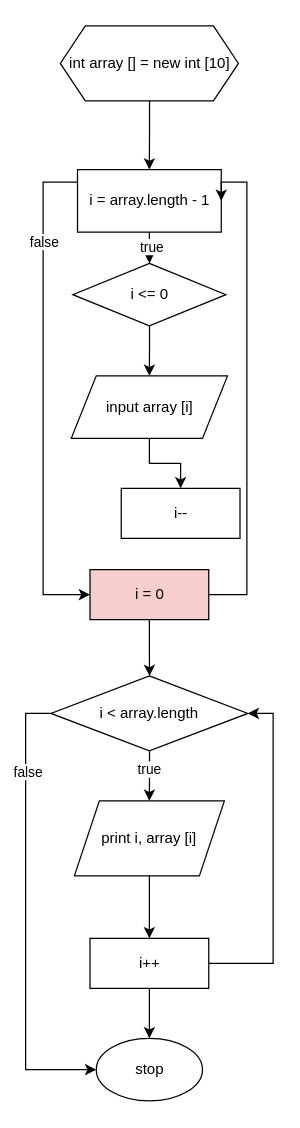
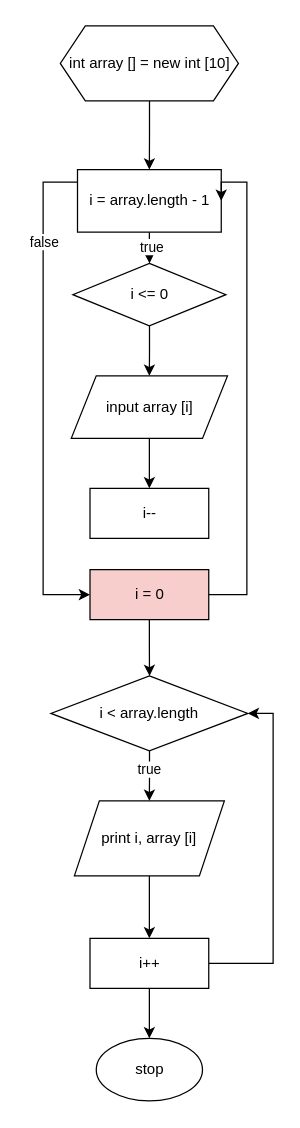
  <mxCell id="0" />
  <mxCell id="1" parent="0" />
  <mxCell id="2" value="" style="edgeStyle=orthogonalEdgeStyle;rounded=0;orthogonalLoop=1;jettySize=auto;html=1;" edge="1" parent="1" source="3" target="8"><mxGeometry relative="1" as="geometry" /></mxCell>
  <mxCell id="3" value="int array [] = new int [10]" style="shape=hexagon;perimeter=hexagonPerimeter2;whiteSpace=wrap;html=1;fixedSize=1;" vertex="1" parent="1"><mxGeometry x="47.75" y="20" width="142.5" height="60" as="geometry" /></mxCell>
  <mxCell id="4" value="" style="edgeStyle=orthogonalEdgeStyle;rounded=0;orthogonalLoop=1;jettySize=auto;html=1;" edge="1" parent="1" source="8" target="10"><mxGeometry relative="1" as="geometry" /></mxCell>
  <mxCell id="5" value="true" style="edgeLabel;html=1;align=center;verticalAlign=middle;resizable=0;points=[];" vertex="1" connectable="0" parent="4"><mxGeometry x="-0.087" y="1" relative="1" as="geometry"><mxPoint as="offset" /></mxGeometry></mxCell>
  <mxCell id="6" style="edgeStyle=orthogonalEdgeStyle;rounded=0;orthogonalLoop=1;jettySize=auto;html=1;entryX=0;entryY=0.5;entryDx=0;entryDy=0;" edge="1" parent="1" source="8" target="16"><mxGeometry relative="1" as="geometry"><Array as="points"><mxPoint x="34" y="145" /><mxPoint x="34" y="475" /></Array></mxGeometry></mxCell>
  <mxCell id="7" value="false" style="edgeLabel;html=1;align=center;verticalAlign=middle;resizable=0;points=[];" vertex="1" connectable="0" parent="6"><mxGeometry x="-0.621" relative="1" as="geometry"><mxPoint as="offset" /></mxGeometry></mxCell>
  <mxCell id="8" value="i = array.length - 1" style="whiteSpace=wrap;html=1;" vertex="1" parent="1"><mxGeometry x="61.5" y="135" width="115" height="50" as="geometry" /></mxCell>
  <mxCell id="9" value="" style="edgeStyle=orthogonalEdgeStyle;rounded=0;orthogonalLoop=1;jettySize=auto;html=1;" edge="1" parent="1" source="10" target="12"><mxGeometry relative="1" as="geometry" /></mxCell>
  <mxCell id="10" value="i &amp;lt;= 0" style="rhombus;whiteSpace=wrap;html=1;" vertex="1" parent="1"><mxGeometry x="57.75" y="210" width="122.5" height="50" as="geometry" /></mxCell>
  <mxCell id="11" value="" style="edgeStyle=orthogonalEdgeStyle;rounded=0;orthogonalLoop=1;jettySize=auto;html=1;" edge="1" parent="1" source="12" target="13"><mxGeometry relative="1" as="geometry" /></mxCell>
  <mxCell id="12" value="input array [i]" style="shape=parallelogram;perimeter=parallelogramPerimeter;whiteSpace=wrap;html=1;fixedSize=1;" vertex="1" parent="1"><mxGeometry x="56.5" y="300" width="125" height="50" as="geometry" /></mxCell>
- <mxCell id="13" value="i--" style="whiteSpace=wrap;html=1;" vertex="1" parent="1"><mxGeometry x="96.5" y="390" width="95" height="40" as="geometry" /></mxCell>
+ <mxCell id="13" value="i--" style="whiteSpace=wrap;html=1;" vertex="1" parent="1"><mxGeometry x="71.5" y="390" width="95" height="40" as="geometry" /></mxCell>
  <mxCell id="14" value="" style="edgeStyle=orthogonalEdgeStyle;rounded=0;orthogonalLoop=1;jettySize=auto;html=1;" edge="1" parent="1" source="16" target="21"><mxGeometry relative="1" as="geometry" /></mxCell>
  <mxCell id="15" style="edgeStyle=orthogonalEdgeStyle;rounded=0;orthogonalLoop=1;jettySize=auto;html=1;entryX=1;entryY=0.5;entryDx=0;entryDy=0;" edge="1" parent="1" source="16" target="8"><mxGeometry relative="1" as="geometry"><Array as="points"><mxPoint x="197" y="475" /><mxPoint x="197" y="145" /></Array></mxGeometry></mxCell>
  <mxCell id="16" value="i = 0" style="whiteSpace=wrap;html=1;fillColor=#f8cecc;" vertex="1" parent="1"><mxGeometry x="71.5" y="455" width="95" height="40" as="geometry" /></mxCell>
  <mxCell id="17" value="" style="edgeStyle=orthogonalEdgeStyle;rounded=0;orthogonalLoop=1;jettySize=auto;html=1;" edge="1" parent="1" source="21" target="23"><mxGeometry relative="1" as="geometry" /></mxCell>
  <mxCell id="18" value="true" style="edgeLabel;html=1;align=center;verticalAlign=middle;resizable=0;points=[];" vertex="1" connectable="0" parent="17"><mxGeometry x="-0.234" y="-1" relative="1" as="geometry"><mxPoint as="offset" /></mxGeometry></mxCell>
- <mxCell id="19" style="edgeStyle=orthogonalEdgeStyle;rounded=0;orthogonalLoop=1;jettySize=auto;html=1;entryX=0;entryY=0.5;entryDx=0;entryDy=0;" edge="1" parent="1" source="21" target="27"><mxGeometry relative="1" as="geometry"><Array as="points"><mxPoint x="20" y="570" /><mxPoint x="20" y="855" /></Array></mxGeometry></mxCell>
- <mxCell id="20" value="false" style="edgeLabel;html=1;align=center;verticalAlign=middle;resizable=0;points=[];" vertex="1" connectable="0" parent="19"><mxGeometry x="-0.632" y="1" relative="1" as="geometry"><mxPoint as="offset" /></mxGeometry></mxCell>
  <mxCell id="21" value="i &amp;lt; array.length" style="rhombus;whiteSpace=wrap;html=1;" vertex="1" parent="1"><mxGeometry x="40.25" y="540" width="157.5" height="60" as="geometry" /></mxCell>
  <mxCell id="22" value="" style="edgeStyle=orthogonalEdgeStyle;rounded=0;orthogonalLoop=1;jettySize=auto;html=1;" edge="1" parent="1" source="23" target="26"><mxGeometry relative="1" as="geometry" /></mxCell>
  <mxCell id="23" value="print i, array [i]" style="shape=parallelogram;perimeter=parallelogramPerimeter;whiteSpace=wrap;html=1;fixedSize=1;" vertex="1" parent="1"><mxGeometry x="59" y="640" width="120" height="60" as="geometry" /></mxCell>
  <mxCell id="24" value="" style="edgeStyle=orthogonalEdgeStyle;rounded=0;orthogonalLoop=1;jettySize=auto;html=1;" edge="1" parent="1" source="26" target="27"><mxGeometry relative="1" as="geometry" /></mxCell>
  <mxCell id="25" style="edgeStyle=orthogonalEdgeStyle;rounded=0;orthogonalLoop=1;jettySize=auto;html=1;entryX=1;entryY=0.5;entryDx=0;entryDy=0;" edge="1" parent="1" source="26" target="21"><mxGeometry relative="1" as="geometry"><Array as="points"><mxPoint x="218" y="770" /><mxPoint x="218" y="570" /></Array></mxGeometry></mxCell>
  <mxCell id="26" value="i++" style="whiteSpace=wrap;html=1;" vertex="1" parent="1"><mxGeometry x="71.5" y="750" width="95" height="40" as="geometry" /></mxCell>
  <mxCell id="27" value="stop" style="ellipse;whiteSpace=wrap;html=1;" vertex="1" parent="1"><mxGeometry x="76.5" y="830" width="85" height="50" as="geometry" /></mxCell>
